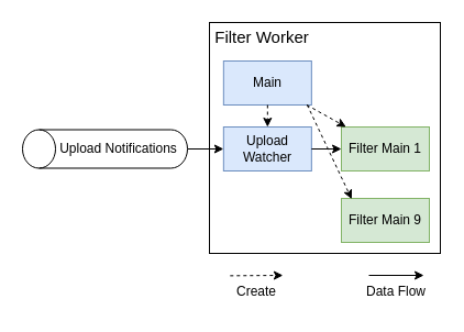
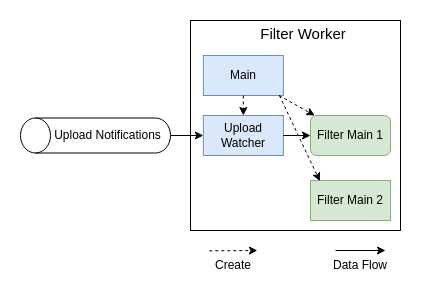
  <mxCell id="0" />
  <mxCell id="1" parent="0" />
  <mxCell id="2" value="" style="rounded=0;whiteSpace=wrap;html=1;fontSize=15;strokeWidth=1;" vertex="1" parent="1"><mxGeometry x="190" y="20" width="210" height="210" as="geometry" /></mxCell>
- <mxCell id="3" value="Filter Main 9" style="rounded=0;whiteSpace=wrap;html=1;fillColor=#d5e8d4;strokeColor=#82b366;" vertex="1" parent="1"><mxGeometry x="310" y="180" width="80" height="40" as="geometry" /></mxCell>
+ <mxCell id="3" value="Filter Main 2" style="rounded=0;whiteSpace=wrap;html=1;fillColor=#d5e8d4;strokeColor=#82b366;" vertex="1" parent="1"><mxGeometry x="310" y="180" width="80" height="40" as="geometry" /></mxCell>
  <mxCell id="4" value="Main" style="rounded=0;whiteSpace=wrap;html=1;fillColor=#dae8fc;strokeColor=#6c8ebf;" vertex="1" parent="1"><mxGeometry x="202.84" y="55" width="80" height="40" as="geometry" /></mxCell>
- <mxCell id="5" value="Filter Worker" style="text;html=1;strokeColor=none;fillColor=none;align=center;verticalAlign=middle;whiteSpace=wrap;rounded=0;fontSize=15;" vertex="1" parent="1"><mxGeometry x="192.84" y="25" width="90" height="15" as="geometry" /></mxCell>
+ <mxCell id="5" value="Filter Worker" style="text;html=1;strokeColor=none;fillColor=none;align=center;verticalAlign=middle;whiteSpace=wrap;rounded=0;fontSize=15;" vertex="1" parent="1"><mxGeometry x="257.84" y="25" width="90" height="15" as="geometry" /></mxCell>
  <mxCell id="6" value="Upload Watcher" style="rounded=0;whiteSpace=wrap;html=1;fillColor=#dae8fc;strokeColor=#6c8ebf;" vertex="1" parent="1"><mxGeometry x="202.84" y="115" width="80" height="40" as="geometry" /></mxCell>
  <mxCell id="7" value="" style="rounded=0;orthogonalLoop=1;jettySize=auto;html=1;" edge="1" parent="1" source="8" target="6"><mxGeometry relative="1" as="geometry" /></mxCell>
  <mxCell id="8" value="Upload Notifications" style="shape=cylinder3;whiteSpace=wrap;html=1;boundedLbl=1;backgroundOutline=1;size=15;direction=north;" vertex="1" parent="1"><mxGeometry x="20" y="117.5" width="150" height="35" as="geometry" /></mxCell>
- <mxCell id="9" value="Filter Main 1" style="rounded=0;whiteSpace=wrap;html=1;fillColor=#d5e8d4;strokeColor=#82b366;" vertex="1" parent="1"><mxGeometry x="310" y="115" width="80" height="40" as="geometry" /></mxCell>
+ <mxCell id="9" value="Filter Main 1" style="whiteSpace=wrap;html=1;fillColor=#d5e8d4;strokeColor=#82b366;rounded=1;" vertex="1" parent="1"><mxGeometry x="310" y="115" width="80" height="40" as="geometry" /></mxCell>
  <mxCell id="10" value="" style="edgeStyle=none;rounded=0;orthogonalLoop=1;jettySize=auto;html=1;" edge="1" parent="1" source="6" target="9"><mxGeometry relative="1" as="geometry"><mxPoint x="292.84" y="158.892" as="sourcePoint" /><mxPoint x="400" y="196.108" as="targetPoint" /></mxGeometry></mxCell>
  <mxCell id="11" value="" style="endArrow=classic;html=1;rounded=0;dashed=1;" edge="1" parent="1" source="4" target="6"><mxGeometry width="50" height="50" relative="1" as="geometry"><mxPoint x="340" y="110" as="sourcePoint" /><mxPoint x="390" y="60" as="targetPoint" /></mxGeometry></mxCell>
  <mxCell id="12" value="" style="endArrow=classic;html=1;rounded=0;dashed=1;" edge="1" parent="1" source="4" target="9"><mxGeometry width="50" height="50" relative="1" as="geometry"><mxPoint x="252.84" y="105" as="sourcePoint" /><mxPoint x="252.84" y="125" as="targetPoint" /></mxGeometry></mxCell>
  <mxCell id="13" value="" style="endArrow=classic;html=1;rounded=0;dashed=1;exitX=0.951;exitY=0.999;exitDx=0;exitDy=0;exitPerimeter=0;entryX=0.117;entryY=0.015;entryDx=0;entryDy=0;entryPerimeter=0;" edge="1" parent="1" source="4" target="3"><mxGeometry width="50" height="50" relative="1" as="geometry"><mxPoint x="288.56" y="105" as="sourcePoint" /><mxPoint x="324.28" y="125" as="targetPoint" /></mxGeometry></mxCell>
  <mxCell id="14" value="" style="endArrow=classic;html=1;rounded=0;dashed=1;entryX=0.117;entryY=0.015;entryDx=0;entryDy=0;entryPerimeter=0;" edge="1" parent="1"><mxGeometry width="50" height="50" relative="1" as="geometry"><mxPoint x="208.81" y="250.36" as="sourcePoint" /><mxPoint x="256.87" y="250" as="targetPoint" /></mxGeometry></mxCell>
  <mxCell id="15" value="Create" style="text;html=1;strokeColor=none;fillColor=none;align=center;verticalAlign=middle;whiteSpace=wrap;rounded=0;" vertex="1" parent="1"><mxGeometry x="202.84" y="250" width="60" height="30" as="geometry" /></mxCell>
  <mxCell id="16" value="" style="edgeStyle=none;rounded=0;orthogonalLoop=1;jettySize=auto;html=1;" edge="1" parent="1"><mxGeometry relative="1" as="geometry"><mxPoint x="335" y="250" as="sourcePoint" /><mxPoint x="385" y="250" as="targetPoint" /></mxGeometry></mxCell>
  <mxCell id="17" value="Data Flow" style="text;html=1;strokeColor=none;fillColor=none;align=center;verticalAlign=middle;whiteSpace=wrap;rounded=0;" vertex="1" parent="1"><mxGeometry x="330" y="250" width="60" height="30" as="geometry" /></mxCell>
